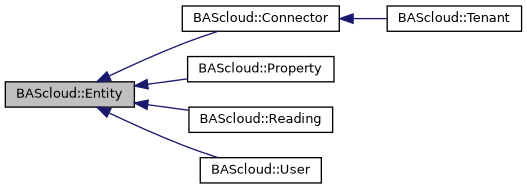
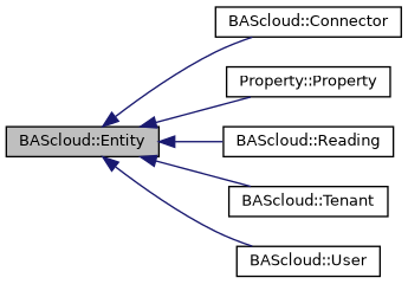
  digraph {
    rankdir=LR
    node [color=black fillcolor=white fontname=Helvetica fontsize=10 shape=record style=filled]
    edge [color=midnightblue dir=back fontname=Helvetica fontsize=10 labelfontname=Helvetica labelfontsize=10 style=solid]
    n1 [fillcolor=grey75 fontcolor=black height=0.2 label="BAScloud::Entity" width=0.4]
    n2 [height=0.2 label="BAScloud::Connector" width=0.4]
-   n3 [height=0.2 label="BAScloud::Property" width=0.4]
+   n3 [height=0.2 label="Property::Property" width=0.4]
    n4 [height=0.2 label="BAScloud::Reading" width=0.4]
    n5 [height=0.2 label="BAScloud::Tenant" width=0.4]
    n6 [height=0.2 label="BAScloud::User" width=0.4]
    n1 -> n2
    n1 -> n3
    n1 -> n4
-   n2 -> n5
+   n1 -> n5
    n1 -> n6
  }
